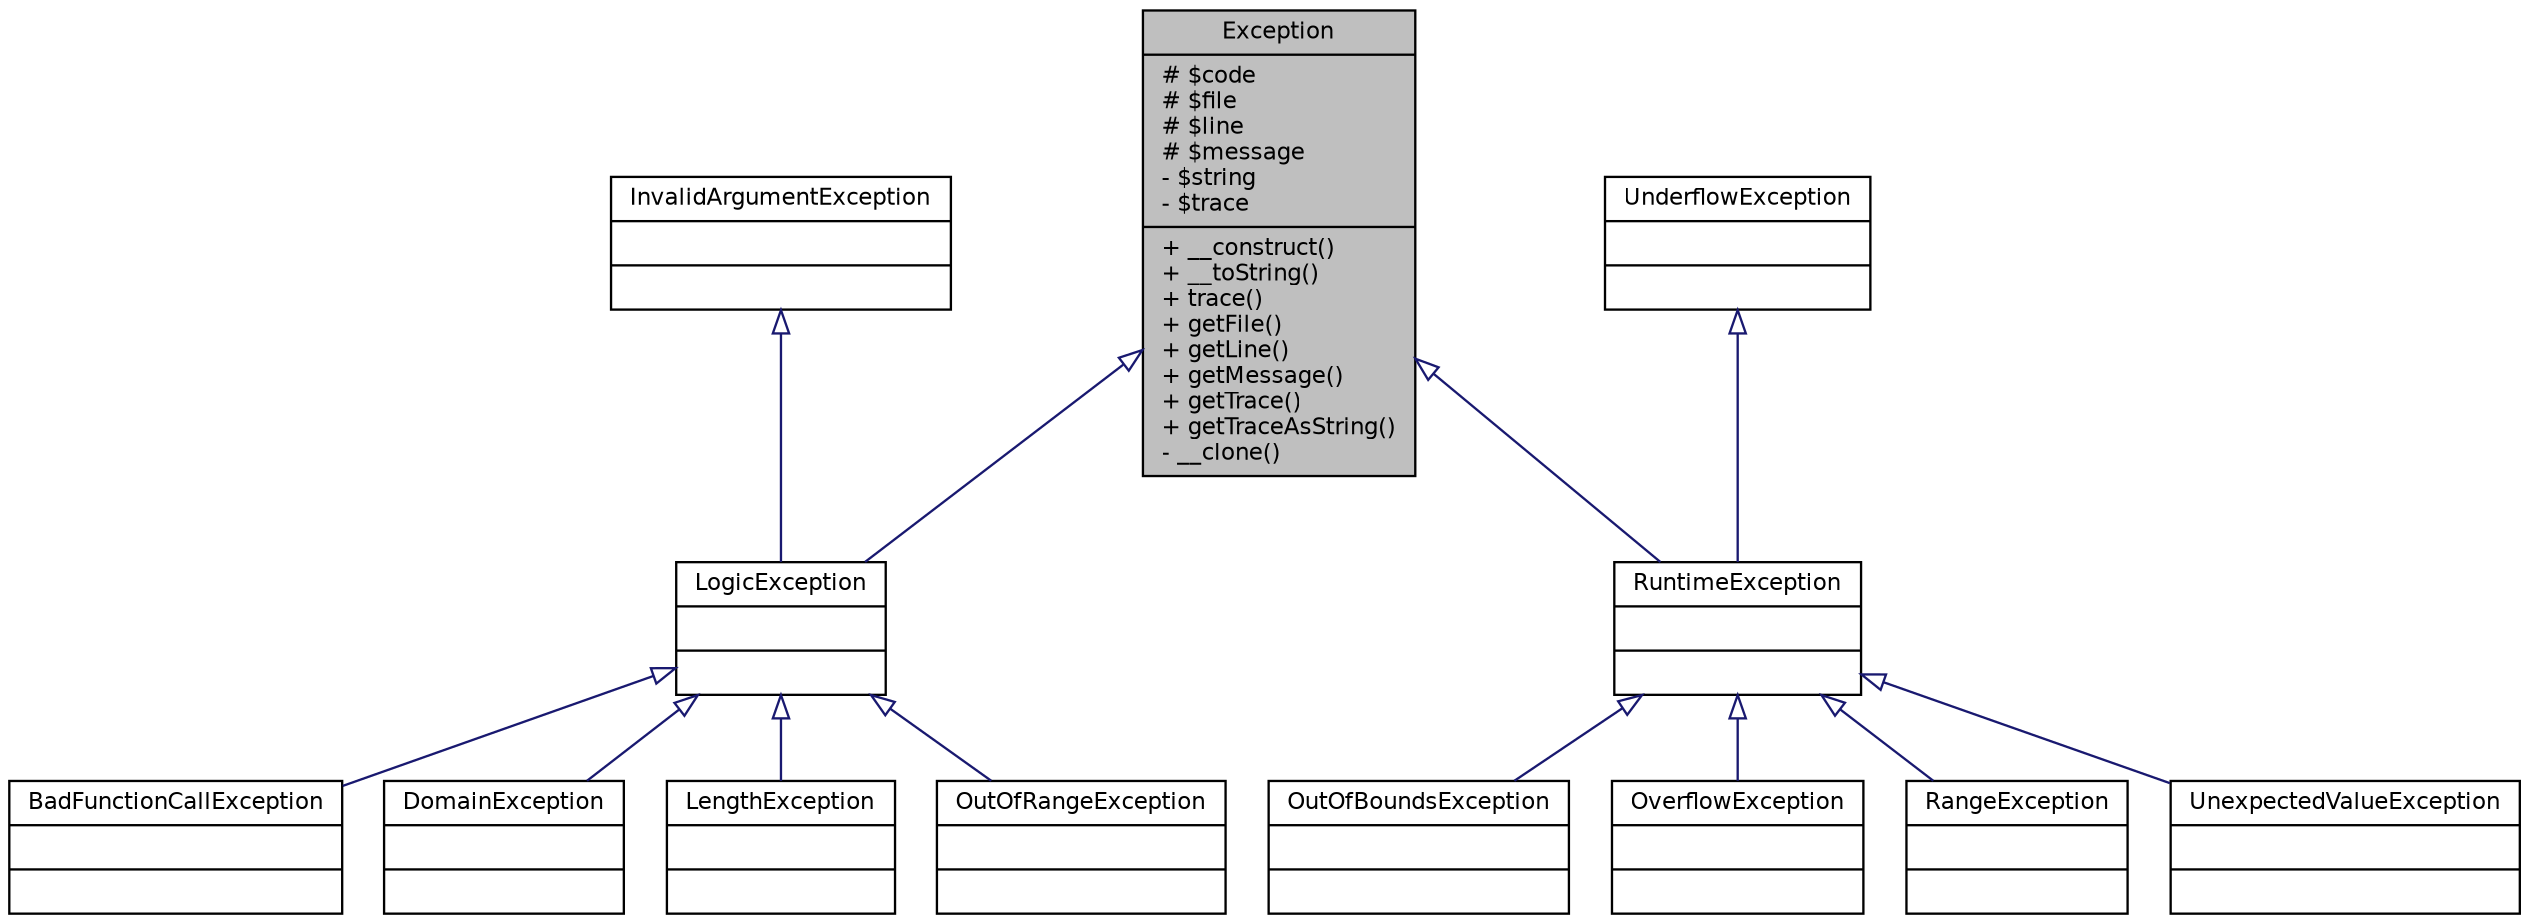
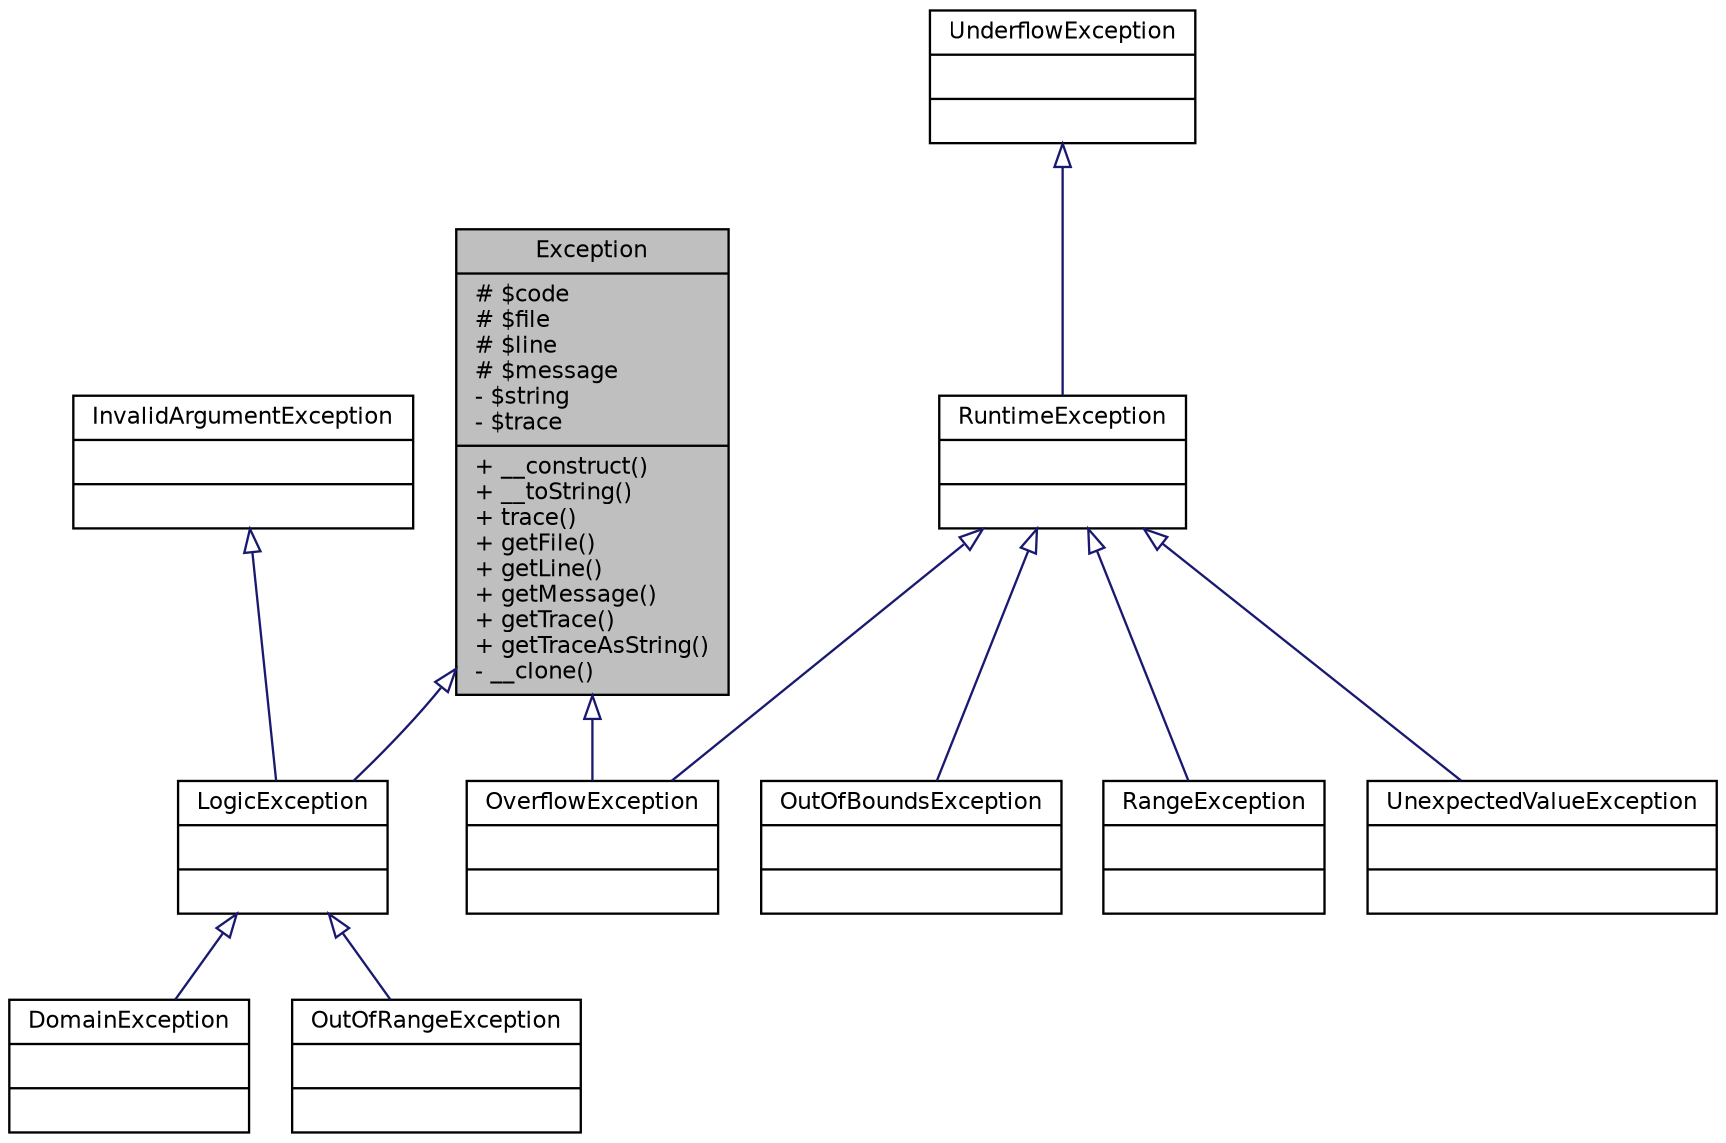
  digraph {
    node [color=black fillcolor=white fontname=Helvetica fontsize=10 shape=record style=filled]
    edge [arrowtail=onormal color=midnightblue dir=back fontname=Helvetica fontsize=10 labelfontname=Helvetica labelfontsize=10 style=solid]
    n1 [fillcolor=grey75 fontcolor=black height=0.2 label="{Exception\n|# $code\l# $file\l# $line\l# $message\l- $string\l- $trace\l|+ __construct()\l+ __toString()\l+ trace()\l+ getFile()\l+ getLine()\l+ getMessage()\l+ getTrace()\l+ getTraceAsString()\l- __clone()\l}" width=0.4]
    n2 [height=0.2 label="{LogicException\n||}" width=0.4]
    n3 [height=0.2 label="{RuntimeException\n||}" width=0.4]
-   n4 [height=0.2 label="{BadFunctionCallException\n||}" width=0.4]
    n5 [height=0.2 label="{DomainException\n||}" width=0.4]
-   n6 [height=0.2 label="{LengthException\n||}" width=0.4]
    n7 [height=0.2 label="{OutOfRangeException\n||}" width=0.4]
    n8 [height=0.2 label="{OutOfBoundsException\n||}" width=0.4]
    n9 [height=0.2 label="{OverflowException\n||}" width=0.4]
    n10 [height=0.2 label="{RangeException\n||}" width=0.4]
    n11 [height=0.2 label="{UnexpectedValueException\n||}" width=0.4]
    n12 [height=0.2 label="{InvalidArgumentException\n||}" width=0.4]
    n13 [height=0.2 label="{UnderflowException\n||}" width=0.4]
    n1 -> n2
-   n1 -> n3
-   n2 -> n4
+   n1 -> n9
    n2 -> n5
-   n2 -> n6
    n2 -> n7
    n3 -> n8
    n3 -> n9
    n3 -> n10
    n3 -> n11
    n12 -> n2
    n13 -> n3
  }
